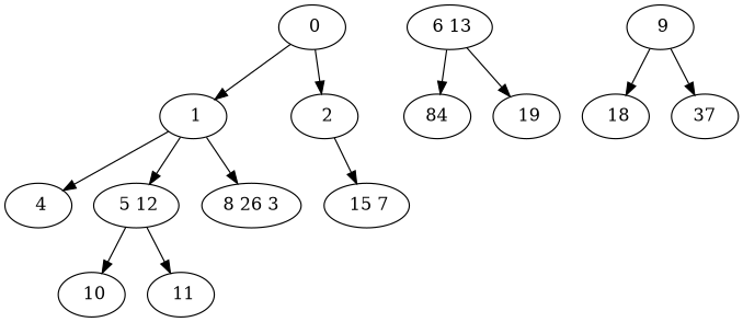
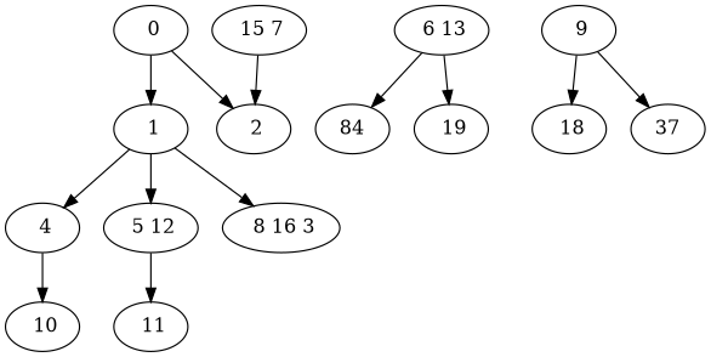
  digraph {
    " 0"
    " 1"
    " 2"
    " 4"
    " 5 12"
-   " 8 16 3" [label="8 26 3"]
+   " 8 16 3"
    " 15 7"
    " 10"
    " 11"
    n10 [label=84]
    " 6 13"
    " 19"
    " 9"
    " 18"
    n15 [label=37]
    " 0" -> " 1"
    " 0" -> " 2"
    " 1" -> " 4"
    " 1" -> " 5 12"
    " 1" -> " 8 16 3"
-   " 2" -> " 15 7"
-   " 5 12" -> " 10"
+   " 15 7" -> " 2"
+   " 4" -> " 10"
    " 5 12" -> " 11"
    " 6 13" -> n10
    " 6 13" -> " 19"
    " 9" -> " 18"
    " 9" -> n15
  }
